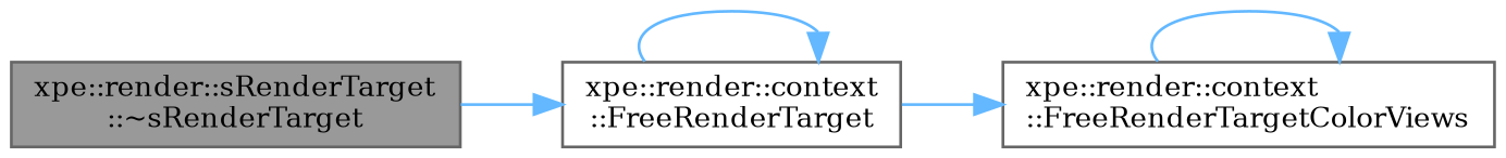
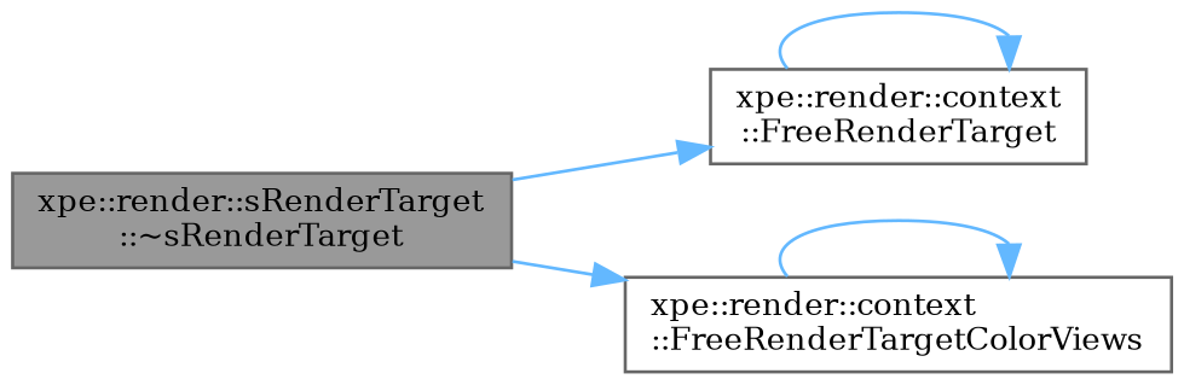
  digraph {
    fontname="DejaVu Serif"
    rankdir=LR
    node [color=grey40 fillcolor=white fontname="DejaVu Serif" fontsize=10 shape=box style=filled]
    edge [color=steelblue1 fontname="DejaVu Serif" fontsize=10 labelfontname=Helvetica labelfontsize=10 style=solid]
    n1 [color=gray40 fillcolor=grey60 fontcolor=black height=0.2 label="xpe::render::sRenderTarget\l::~sRenderTarget" width=0.4]
    n2 [height=0.2 label="xpe::render::context\l::FreeRenderTarget" width=0.4]
    n3 [height=0.2 label="xpe::render::context\l::FreeRenderTargetColorViews" width=0.4]
    n1 -> n2
    n2 -> n2
-   n2 -> n3
+   n1 -> n3
    n3 -> n3
  }
